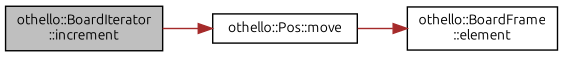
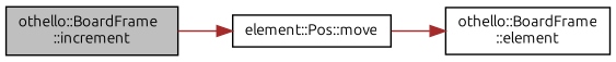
  digraph {
    fontname=Ubuntu
    rankdir=LR
    node [color=black fillcolor=white fontname=Ubuntu fontsize=10 shape=record style=filled]
    edge [color=brown fontname=Ubuntu fontsize=10 labelfontname=Helvetica labelfontsize=10 style=solid]
-   n1 [fillcolor=grey75 fontcolor=black height=0.2 label="othello::BoardIterator\l::increment" width=0.4]
-   n2 [height=0.2 label="othello::Pos::move" width=0.4]
+   n1 [fillcolor=grey75 fontcolor=black height=0.2 label="othello::BoardFrame\l::increment" width=0.4]
+   n2 [height=0.2 label="element::Pos::move" width=0.4]
    n3 [height=0.2 label="othello::BoardFrame\l::element" width=0.4]
    n1 -> n2
    n2 -> n3
  }
